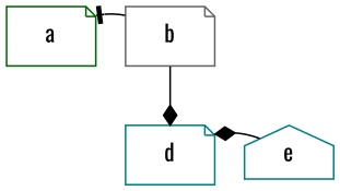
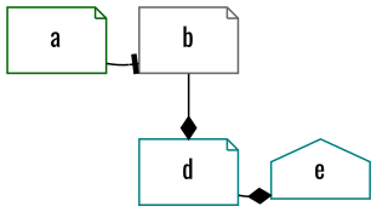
  digraph {
    fontname=Oswald
    node [color=teal fontname=Oswald shape=note]
    edge [arrowhead=diamond fontname=Oswald]
    a [color=darkgreen]
    b [color=gray40]
    d
    e [shape=house]
    subgraph sub_1 {
      rank=same
      a
      b
    }
    subgraph sub_2 {
      rank=same
      d
      e
    }
-   b -> a [arrowhead=tee]
+   a -> b [arrowhead=tee]
    b -> d
-   e -> d
+   d -> e
  }
